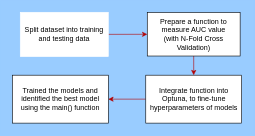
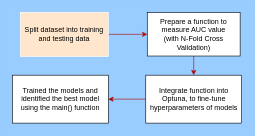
  <mxCell id="0" />
  <mxCell id="1" parent="0" />
  <mxCell id="2" style="edgeStyle=none;html=1;entryX=1;entryY=0.5;entryDx=0;entryDy=0;fillColor=#e51400;strokeColor=#B20000;" edge="1" parent="1" source="3" target="4"><mxGeometry relative="1" as="geometry" /></mxCell>
  <mxCell id="3" value="Integrate function into Optuna, to fine-tune hyperparameters of models" style="rounded=0;whiteSpace=wrap;html=1;" parent="1" vertex="1"><mxGeometry x="242.5" y="125" width="160" height="80" as="geometry" /></mxCell>
  <mxCell id="4" value="Trained the models and identified the best model using the main() function" style="rounded=0;whiteSpace=wrap;html=1;" parent="1" vertex="1"><mxGeometry x="20" y="125" width="160" height="80" as="geometry" /></mxCell>
  <mxCell id="5" value="" style="edgeStyle=none;html=1;fillColor=#e51400;strokeColor=#B20000;" edge="1" parent="1" source="6" target="3"><mxGeometry relative="1" as="geometry" /></mxCell>
  <mxCell id="6" value="Prepare a function to measure AUC value &lt;br&gt;(with N-Fold Cross Validation)" style="rounded=0;whiteSpace=wrap;html=1;" parent="1" vertex="1"><mxGeometry x="245" y="20.5" width="155" height="72.5" as="geometry" /></mxCell>
  <mxCell id="7" style="edgeStyle=none;html=1;entryX=0;entryY=0.5;entryDx=0;entryDy=0;fillColor=#e51400;strokeColor=#B20000;" edge="1" parent="1" source="8" target="6"><mxGeometry relative="1" as="geometry" /></mxCell>
- <mxCell id="8" value="Split dataset into training and testing data" style="rounded=0;whiteSpace=wrap;html=1;fontColor=default;labelBackgroundColor=none;strokeColor=#FFFFFF;" vertex="1" parent="1"><mxGeometry x="33" y="20" width="147" height="74" as="geometry" /></mxCell>
+ <mxCell id="8" value="Split dataset into training and testing data" style="rounded=0;whiteSpace=wrap;html=1;fontColor=default;labelBackgroundColor=none;strokeColor=#FFFFFF;fillColor=#ffe6cc;" vertex="1" parent="1"><mxGeometry x="33" y="20" width="147" height="74" as="geometry" /></mxCell>
